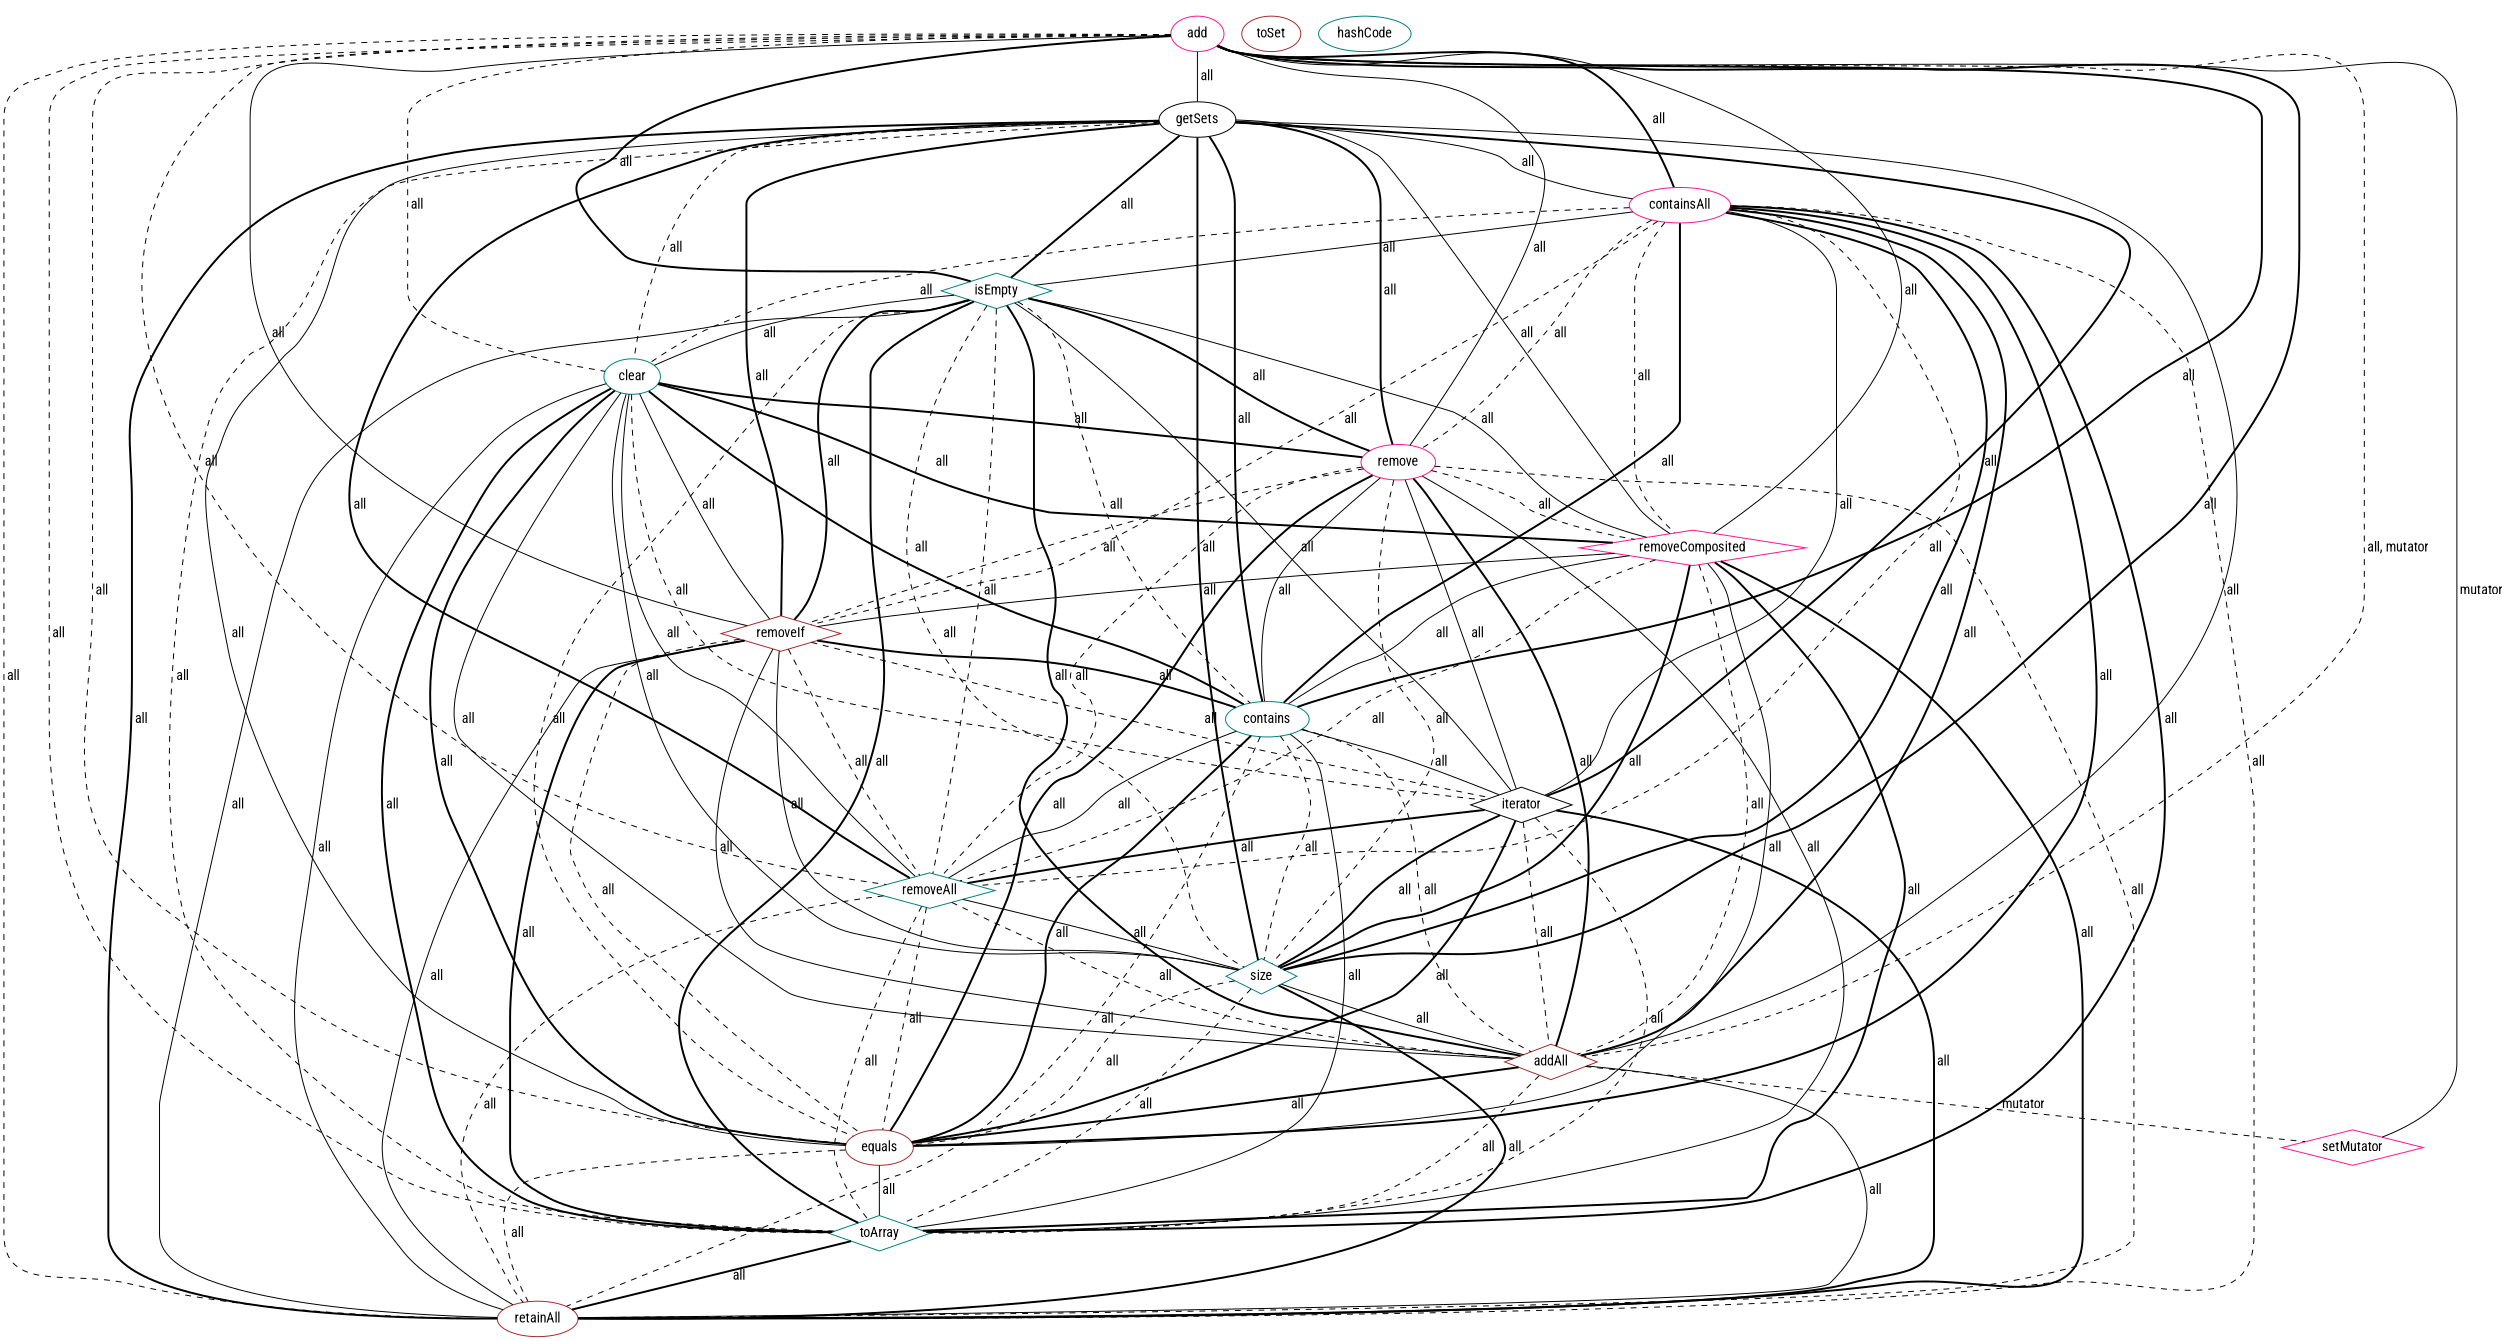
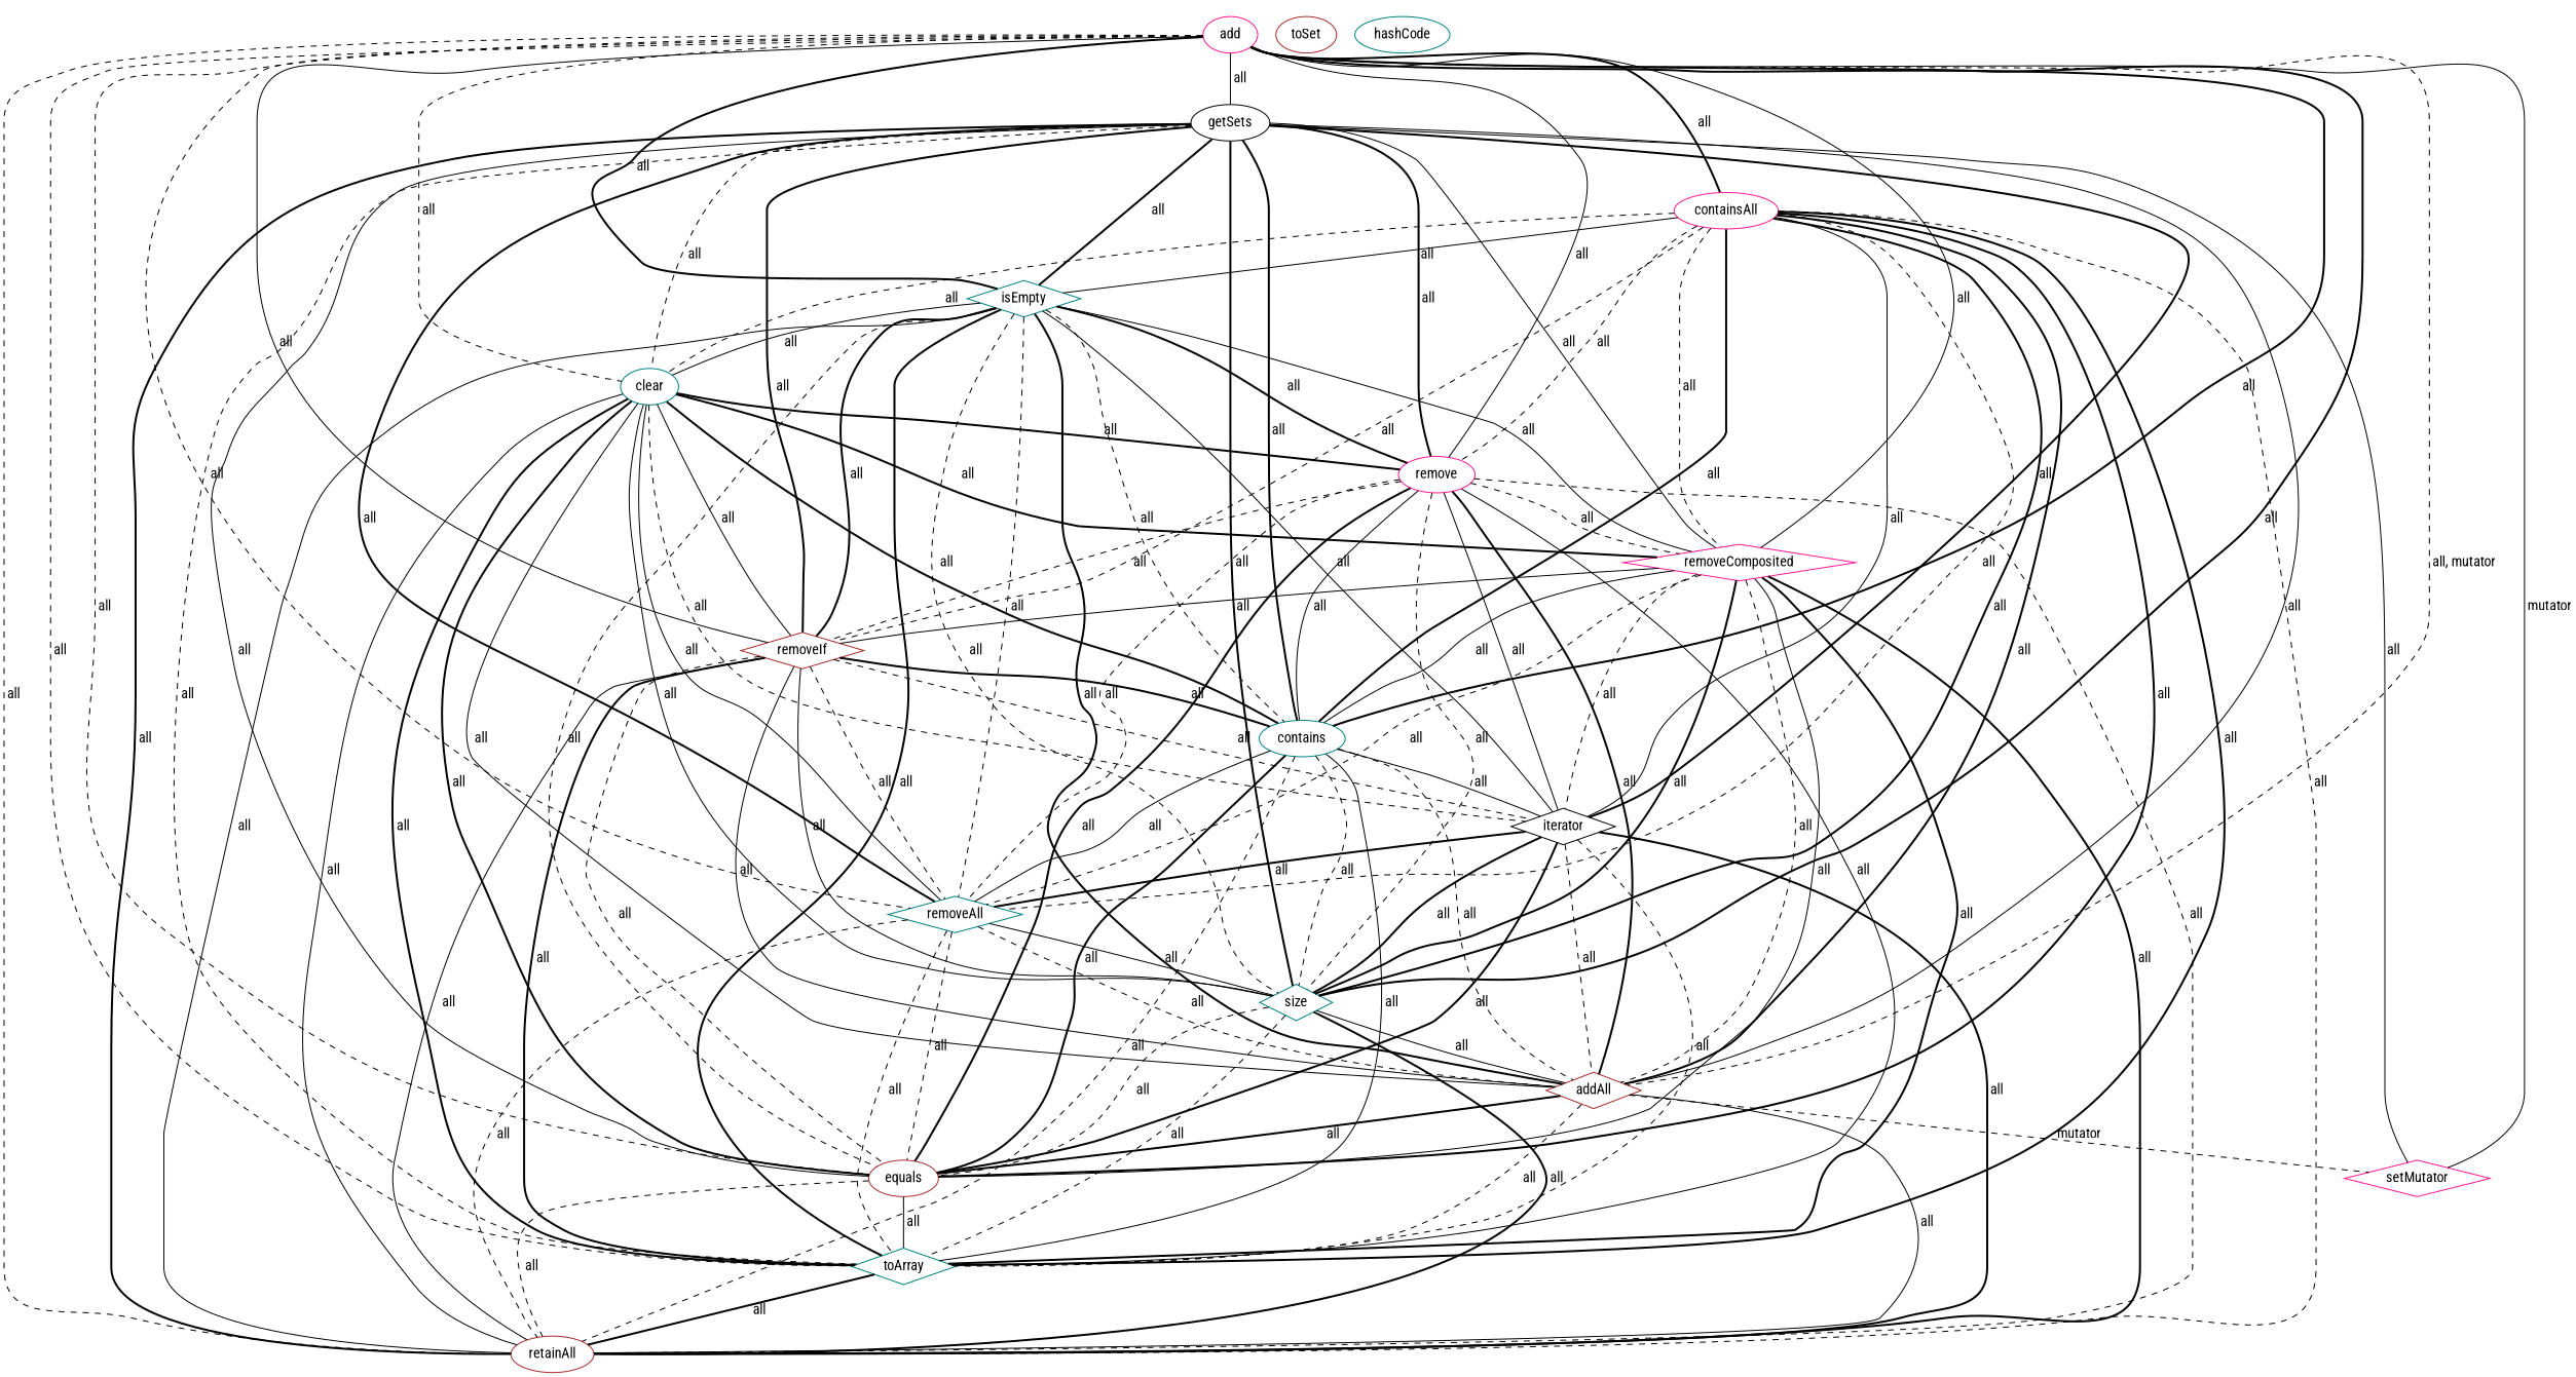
  digraph {
    fontname="Roboto Condensed"
    node [color=teal fontname="Roboto Condensed" shape=ellipse]
    edge [dir=none fontname="Roboto Condensed" style=dashed]
    add [color=deeppink]
    getSets [color=black]
    containsAll [color=deeppink]
    isEmpty [shape=diamond]
    clear
    remove [color=deeppink]
    removeComposited [color=deeppink shape=diamond]
    removeIf [color=brown shape=diamond]
    contains
    removeAll [shape=diamond]
    size [shape=diamond]
    addAll [color=brown shape=diamond]
    equals [color=brown]
    toArray [shape=diamond]
    setMutator [color=deeppink shape=diamond]
    retainAll [color=brown]
    iterator [color=black shape=diamond]
    toSet [color=brown]
    hashCode
    add -> getSets [label=" all" style=solid]
    add -> containsAll [label=" all" style=bold]
    add -> isEmpty [label=" all" style=bold]
    add -> clear [label=" all"]
    add -> remove [label=" all" style=solid]
    add -> removeComposited [label=" all" style=solid]
    add -> removeIf [label=" all" style=solid]
    add -> contains [label=" all" style=bold]
    add -> removeAll [label=" all"]
    add -> size [label=" all" style=bold]
    add -> addAll [label=" all, mutator"]
    add -> equals [label=" all"]
    add -> toArray [label=" all"]
    add -> setMutator [label=" mutator" style=solid]
    add -> retainAll [label=" all"]
-   getSets -> containsAll [label=" all" style=solid]
+   getSets -> setMutator [label=" all" style=solid]
    getSets -> isEmpty [label=" all" style=bold]
    getSets -> clear [label=" all"]
    getSets -> remove [label=" all" style=bold]
    getSets -> removeComposited [label=" all" style=solid]
    getSets -> removeIf [label=" all" style=bold]
    getSets -> contains [label=" all" style=bold]
    getSets -> removeAll [label=" all" style=bold]
    getSets -> size [label=" all" style=bold]
    getSets -> addAll [label=" all" style=solid]
    getSets -> equals [label=" all" style=solid]
    getSets -> toArray [label=" all"]
    getSets -> retainAll [label=" all" style=bold]
    getSets -> iterator [label=" all" style=bold]
    containsAll -> isEmpty [label=" all" style=solid]
    containsAll -> clear [label=" all"]
    containsAll -> remove [label=" all"]
    containsAll -> removeComposited [label=" all"]
    containsAll -> removeIf [label=" all"]
    containsAll -> contains [label=" all" style=bold]
    containsAll -> removeAll [label=" all"]
    containsAll -> size [label=" all" style=bold]
    containsAll -> addAll [label=" all" style=bold]
    containsAll -> equals [label=" all" style=bold]
    containsAll -> toArray [label=" all" style=bold]
    containsAll -> retainAll [label=" all"]
    containsAll -> iterator [label=" all" style=solid]
    isEmpty -> clear [label=" all" style=solid]
    isEmpty -> remove [label=" all" style=bold]
    isEmpty -> removeComposited [label=" all" style=solid]
    isEmpty -> removeIf [label=" all" style=bold]
    isEmpty -> contains [label=" all"]
    isEmpty -> removeAll [label=" all"]
    isEmpty -> size [label=" all"]
    isEmpty -> addAll [label=" all" style=bold]
    isEmpty -> equals [label=" all"]
    isEmpty -> toArray [label=" all" style=bold]
    isEmpty -> retainAll [label=" all" style=solid]
    isEmpty -> iterator [label=" all" style=solid]
    clear -> remove [label=" all" style=bold]
    clear -> removeComposited [label=" all" style=bold]
    clear -> removeIf [label=" all" style=solid]
    clear -> contains [label=" all" style=bold]
    clear -> removeAll [label=" all" style=solid]
    clear -> size [label=" all" style=solid]
    clear -> addAll [label=" all" style=solid]
    clear -> equals [label=" all" style=bold]
    clear -> toArray [label=" all" style=bold]
    clear -> retainAll [label=" all" style=solid]
    clear -> iterator [label=" all"]
    remove -> removeComposited [label=" all"]
    remove -> removeIf [label=" all"]
    remove -> contains [label=" all" style=solid]
    remove -> removeAll [label=" all"]
    remove -> size [label=" all"]
    remove -> addAll [label=" all" style=bold]
    remove -> equals [label=" all" style=bold]
    remove -> toArray [label=" all" style=solid]
    remove -> retainAll [label=" all"]
    remove -> iterator [label=" all" style=solid]
    removeComposited -> removeIf [label=" all" style=solid]
    removeComposited -> contains [label=" all" style=solid]
    removeComposited -> removeAll [label=" all"]
    removeComposited -> size [label=" all" style=bold]
    removeComposited -> addAll [label=" all"]
    removeComposited -> equals [label=" all" style=solid]
    removeComposited -> toArray [label=" all" style=bold]
    removeComposited -> retainAll [label=" all" style=bold]
+   removeComposited -> iterator [label=" all"]
    removeIf -> contains [label=" all" style=bold]
    removeIf -> removeAll [label=" all"]
    removeIf -> size [label=" all" style=solid]
    removeIf -> addAll [label=" all" style=solid]
    removeIf -> equals [label=" all"]
    removeIf -> toArray [label=" all" style=bold]
    removeIf -> retainAll [label=" all" style=solid]
    removeIf -> iterator [label=" all"]
    contains -> removeAll [label=" all" style=solid]
    contains -> size [label=" all"]
    contains -> addAll [label=" all"]
    contains -> equals [label=" all" style=bold]
    contains -> toArray [label=" all" style=solid]
    contains -> retainAll [label=" all"]
    contains -> iterator [label=" all" style=solid]
    removeAll -> size [label=" all" style=solid]
    removeAll -> addAll [label=" all"]
    removeAll -> equals [label=" all"]
    removeAll -> toArray [label=" all"]
    removeAll -> retainAll [label=" all"]
    size -> addAll [label=" all" style=solid]
    size -> equals [label=" all"]
    size -> toArray [label=" all"]
    size -> retainAll [label=" all" style=bold]
    addAll -> equals [label=" all" style=bold]
    addAll -> toArray [label=" all"]
    addAll -> setMutator [label=" mutator"]
    addAll -> retainAll [label=" all" style=solid]
    equals -> toArray [label=" all" style=solid]
    equals -> retainAll [label=" all"]
    toArray -> retainAll [label=" all" style=bold]
    iterator -> removeAll [label=" all" style=bold]
    iterator -> size [label=" all" style=bold]
    iterator -> addAll [label=" all"]
    iterator -> equals [label=" all" style=bold]
    iterator -> toArray [label=" all"]
    iterator -> retainAll [label=" all" style=bold]
  }
